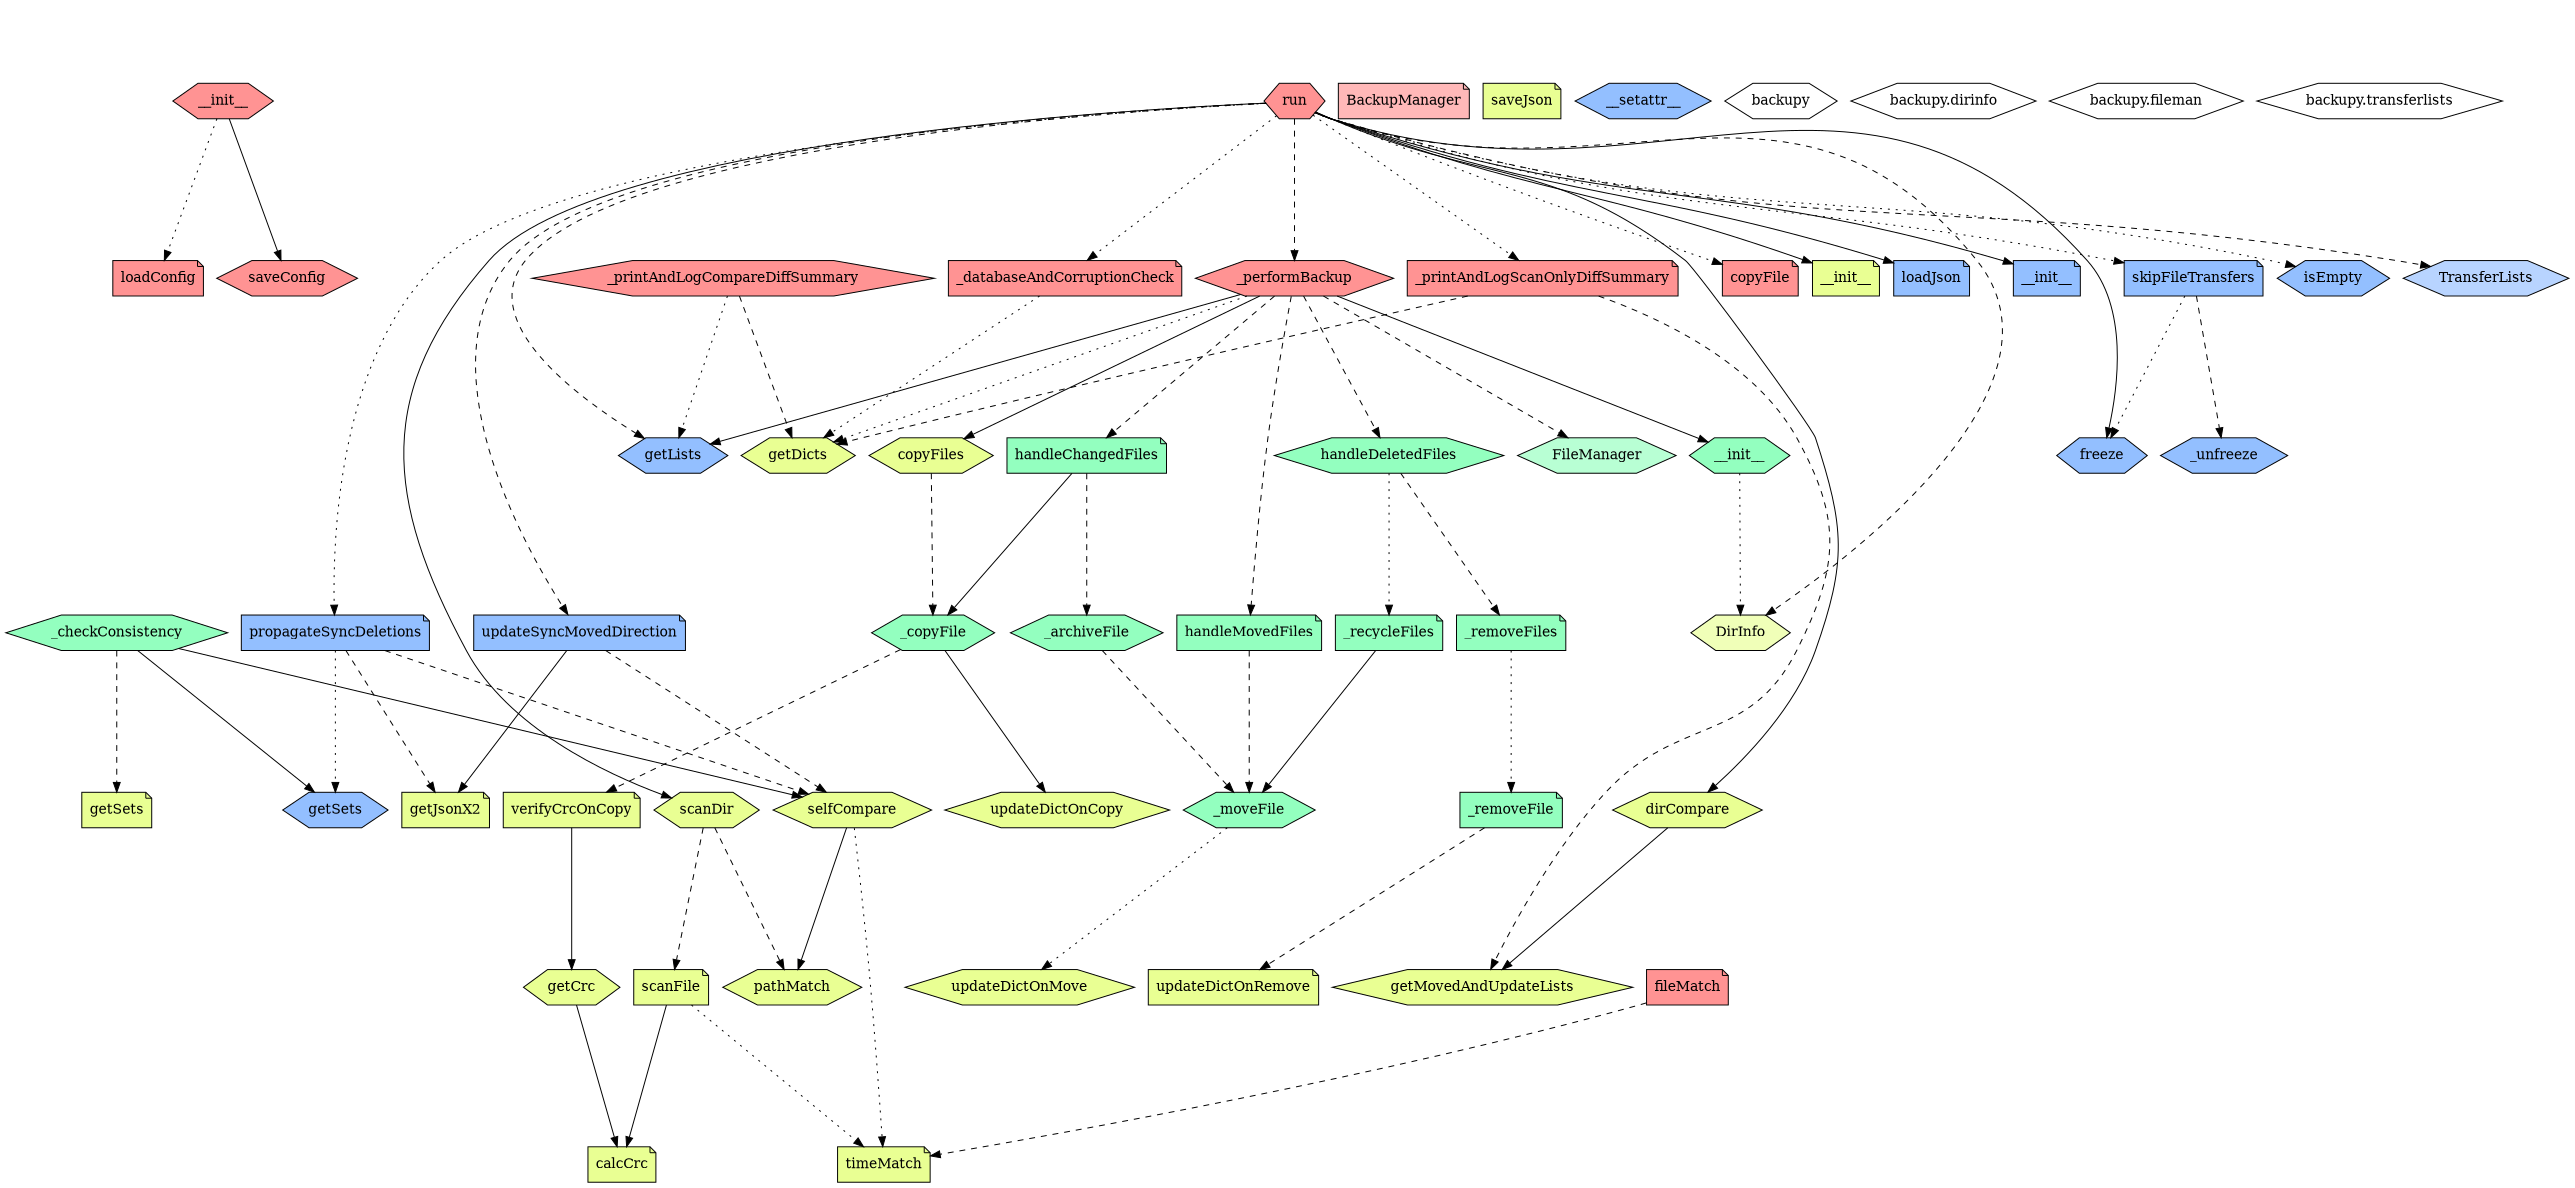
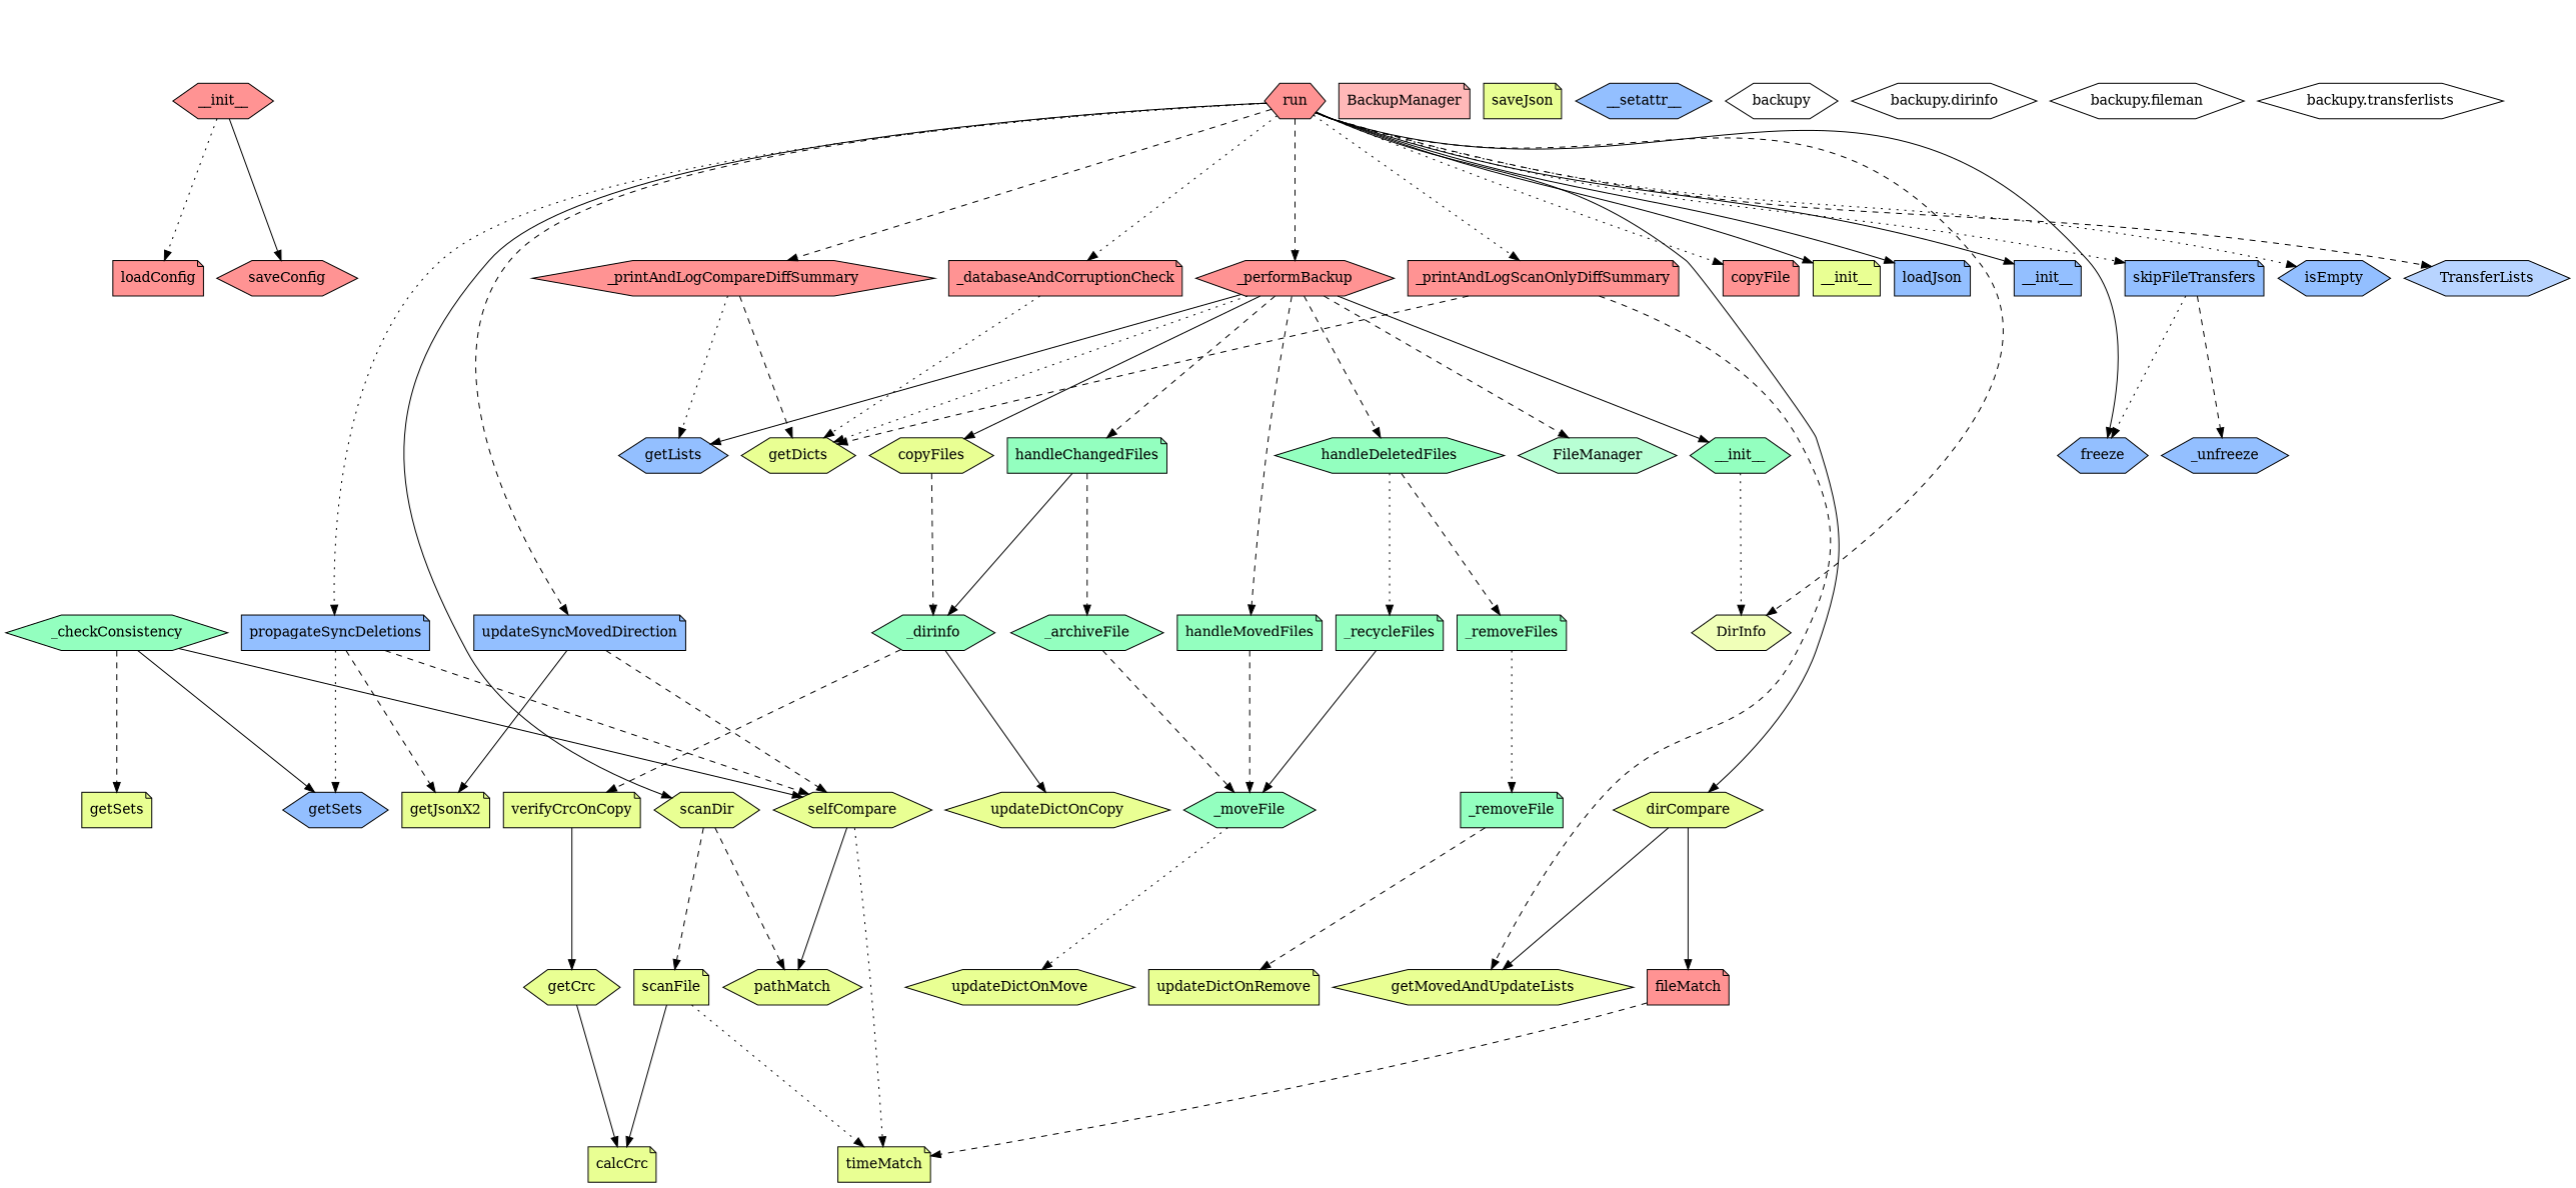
  digraph {
    clusterrank=global
    concentrate=false
    nodesep=0.2
    rankdir=TB
    ranksep=2
    splines=true
    node [fillcolor="#e0ff65b2" fontcolor="#000000" group=1 shape=hexagon style=filled]
    edge [color="#000000" style=dashed]
    n1 [fillcolor="#ff6565b2" group=0 label=__init__]
    n2 [fillcolor="#65ffa3b2" group=0 label=_checkConsistency]
    n3 [fillcolor="#ff6565b2" group=0 label=_databaseAndCorruptionCheck shape=note]
    n4 [fillcolor="#ff6565b2" group=0 label=_performBackup]
    n5 [fillcolor="#ff6565b2" group=0 label=_printAndLogCompareDiffSummary]
    n6 [fillcolor="#ff6565b2" group=0 label=_printAndLogScanOnlyDiffSummary shape=note]
    n7 [fillcolor="#ff6565b2" group=0 label=copyFile shape=note]
    n8 [fillcolor="#ff6565b2" group=0 label=loadConfig shape=note]
    n9 [fillcolor="#ff6565b2" group=0 label=run]
    n10 [fillcolor="#ff6565b2" group=0 label=saveConfig]
    n11 [fillcolor="#ff9999b2" group=0 label=BackupManager shape=note]
    n12 [label=__init__ shape=note]
    n13 [label=calcCrc shape=note]
    n14 [label=dirCompare]
    n15 [fillcolor="#ff6565b2" label=fileMatch shape=note]
    n16 [label=getCrc]
    n17 [label=getDicts]
    n18 [label=getJsonX2 shape=note]
    n19 [label=getMovedAndUpdateLists]
    n20 [label=getSets shape=note]
    n21 [fillcolor="#65a3ffb2" label=loadJson shape=note]
    n22 [label=pathMatch]
    n23 [label=saveJson shape=note]
    n24 [label=scanDir]
    n25 [label=scanFile shape=note]
    n26 [label=selfCompare]
    n27 [label=timeMatch shape=note]
    n28 [label=updateDictOnCopy]
    n29 [label=updateDictOnMove]
    n30 [label=updateDictOnRemove shape=note]
    n31 [label=verifyCrcOnCopy shape=note]
    n32 [fillcolor="#eaff99b2" label=DirInfo]
    n33 [fillcolor="#65ffa3b2" group=2 label=__init__]
    n34 [fillcolor="#65ffa3b2" group=2 label=_archiveFile]
-   n35 [fillcolor="#65ffa3b2" group=2 label=_copyFile]
+   n35 [fillcolor="#65ffa3b2" group=2 label=_dirinfo]
    n36 [fillcolor="#65ffa3b2" group=2 label=_moveFile]
    n37 [fillcolor="#65ffa3b2" group=2 label=_recycleFiles shape=note]
    n38 [fillcolor="#65ffa3b2" group=2 label=_removeFile shape=note]
    n39 [fillcolor="#65ffa3b2" group=2 label=_removeFiles shape=note]
    n40 [group=2 label=copyFiles]
    n41 [fillcolor="#65ffa3b2" group=2 label=handleChangedFiles shape=note]
    n42 [fillcolor="#65ffa3b2" group=2 label=handleDeletedFiles]
    n43 [fillcolor="#65ffa3b2" group=2 label=handleMovedFiles shape=note]
    n44 [fillcolor="#99ffc1b2" group=2 label=FileManager]
    n45 [fillcolor="#65a3ffb2" group=3 label=__init__ shape=note]
    n46 [fillcolor="#65a3ffb2" group=3 label=__setattr__]
    n47 [fillcolor="#65a3ffb2" group=3 label=_unfreeze]
    n48 [fillcolor="#65a3ffb2" group=3 label=freeze]
    n49 [fillcolor="#65a3ffb2" group=3 label=getLists]
    n50 [fillcolor="#65a3ffb2" group=3 label=getSets]
    n51 [fillcolor="#65a3ffb2" group=3 label=isEmpty]
    n52 [fillcolor="#65a3ffb2" group=3 label=propagateSyncDeletions shape=note]
    n53 [fillcolor="#65a3ffb2" group=3 label=skipFileTransfers shape=note]
    n54 [fillcolor="#65a3ffb2" group=3 label=updateSyncMovedDirection shape=note]
    n55 [fillcolor="#99c1ffb2" group=3 label=TransferLists]
    n56 [fillcolor="#ffffffb2" group=0 label=backupy]
    n57 [fillcolor="#ffffffb2" label="backupy.dirinfo"]
    n58 [fillcolor="#ffffffb2" group=2 label="backupy.fileman"]
    n59 [fillcolor="#ffffffb2" group=3 label="backupy.transferlists"]
    subgraph cluster_1 {
      fillcolor="#80808018"
      style="filled,rounded"
      n56
      n57
      n58
      n59
      subgraph cluster_2 {
        fillcolor="#80808018"
        label="backupy.backupman"
        style="filled,rounded"
        n11
        subgraph cluster_3 {
          fillcolor="#80808018"
          label="backupy.backupman.BackupManager"
          style="filled,rounded"
          n1
          n2
          n3
          n4
          n5
          n6
          n7
          n8
          n9
          n10
        }
      }
      subgraph cluster_4 {
        fillcolor="#80808018"
        label="backupy.dirinfo"
        style="filled,rounded"
        n32
        subgraph cluster_5 {
          fillcolor="#80808018"
          label="backupy.dirinfo.DirInfo"
          style="filled,rounded"
          n12
          n13
          n14
          n15
          n16
          n17
          n18
          n19
          n20
          n21
          n22
          n23
          n24
          n25
          n26
          n27
          n28
          n29
          n30
          n31
        }
      }
      subgraph cluster_6 {
        fillcolor="#80808018"
        label="backupy.fileman"
        style="filled,rounded"
        n44
        subgraph cluster_7 {
          fillcolor="#80808018"
          label="backupy.fileman.FileManager"
          style="filled,rounded"
          n33
          n34
          n35
          n36
          n37
          n38
          n39
          n40
          n41
          n42
          n43
        }
      }
      subgraph cluster_8 {
        fillcolor="#80808018"
        label="backupy.transferlists"
        style="filled,rounded"
        n55
        subgraph cluster_9 {
          fillcolor="#80808018"
          label="backupy.transferlists.TransferLists"
          style="filled,rounded"
          n45
          n46
          n47
          n48
          n49
          n50
          n51
          n52
          n53
          n54
        }
      }
    }
    n1 -> n8 [style=dotted]
    n1 -> n10 [style=solid]
    n2 -> n20
    n2 -> n26 [style=solid]
    n2 -> n50 [style=solid]
    n3 -> n17 [style=dotted]
    n4 -> n17 [style=dotted]
    n4 -> n33 [style=solid]
    n4 -> n40 [style=solid]
    n4 -> n41
    n4 -> n42
    n4 -> n43
    n4 -> n44
    n4 -> n49 [style=solid]
    n5 -> n17
    n5 -> n49 [style=dotted]
    n6 -> n17
    n6 -> n19
    n9 -> n3 [style=dotted]
    n9 -> n4
-   n9 -> n49
+   n9 -> n5
    n9 -> n6 [style=dotted]
    n9 -> n7 [style=dotted]
    n9 -> n12 [style=solid]
    n9 -> n14 [style=solid]
    n9 -> n21 [style=solid]
    n9 -> n24 [style=solid]
    n9 -> n32
    n9 -> n45 [style=solid]
    n9 -> n48 [style=solid]
    n9 -> n51 [style=dotted]
    n9 -> n52 [style=dotted]
    n9 -> n53 [style=dotted]
    n9 -> n54
    n9 -> n55
+   n14 -> n15 [style=solid]
    n14 -> n19 [style=solid]
    n15 -> n27
    n16 -> n13 [style=solid]
    n24 -> n22
    n24 -> n25
    n25 -> n13 [style=solid]
    n25 -> n27 [style=dotted]
    n26 -> n22 [style=solid]
    n26 -> n27 [style=dotted]
    n31 -> n16 [style=solid]
    n33 -> n32 [style=dotted]
    n34 -> n36
    n35 -> n28 [style=solid]
    n35 -> n31
    n36 -> n29 [style=dotted]
    n37 -> n36 [style=solid]
    n38 -> n30
    n39 -> n38 [style=dotted]
    n40 -> n35
    n41 -> n34
    n41 -> n35 [style=solid]
    n42 -> n37 [style=dotted]
    n42 -> n39
    n43 -> n36
    n52 -> n18
    n52 -> n26
    n52 -> n50 [style=dotted]
    n53 -> n47
    n53 -> n48 [style=dotted]
    n54 -> n18 [style=solid]
    n54 -> n26
  }
